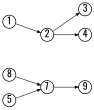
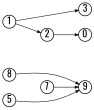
  digraph {
    fontname=Oswald
    rankdir=LR
    node [fixedsize=true fontname=Oswald shape=circle]
    edge [arrowsize=0.5 fontname=Oswald penwidth=0.75]
    8 [width=.26]
    9 [width=.26]
    7 [width=.26]
    5 [width=.26]
-   4 [width=.26]
+   4 [width=.26 label=0]
    3 [width=.26]
    2 [width=.26]
    1 [width=.26]
-   8 -> 7
+   8 -> 9
    7 -> 9
-   5 -> 7
+   5 -> 9
    2 -> 4
-   2 -> 3
+   1 -> 3
    1 -> 2
  }
